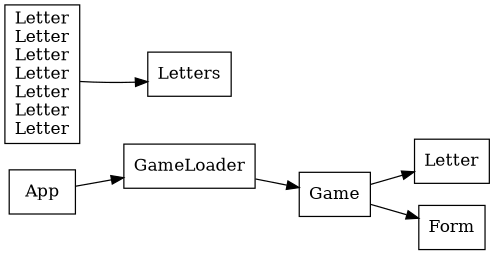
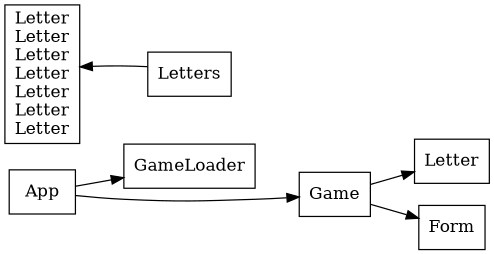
  digraph {
    rankdir=LR
    node [shape=rect]
    App
    GameLoader
    Game
    n4 [label=Letter]
    Form
    n6 [label="Letter\nLetter\nLetter\nLetter\nLetter\nLetter\nLetter"]
    Letters
    App -> GameLoader
-   GameLoader -> Game
+   App -> Game
    Game -> n4
    Game -> Form
-   n6 -> Letters
+   Letters -> n6
  }
